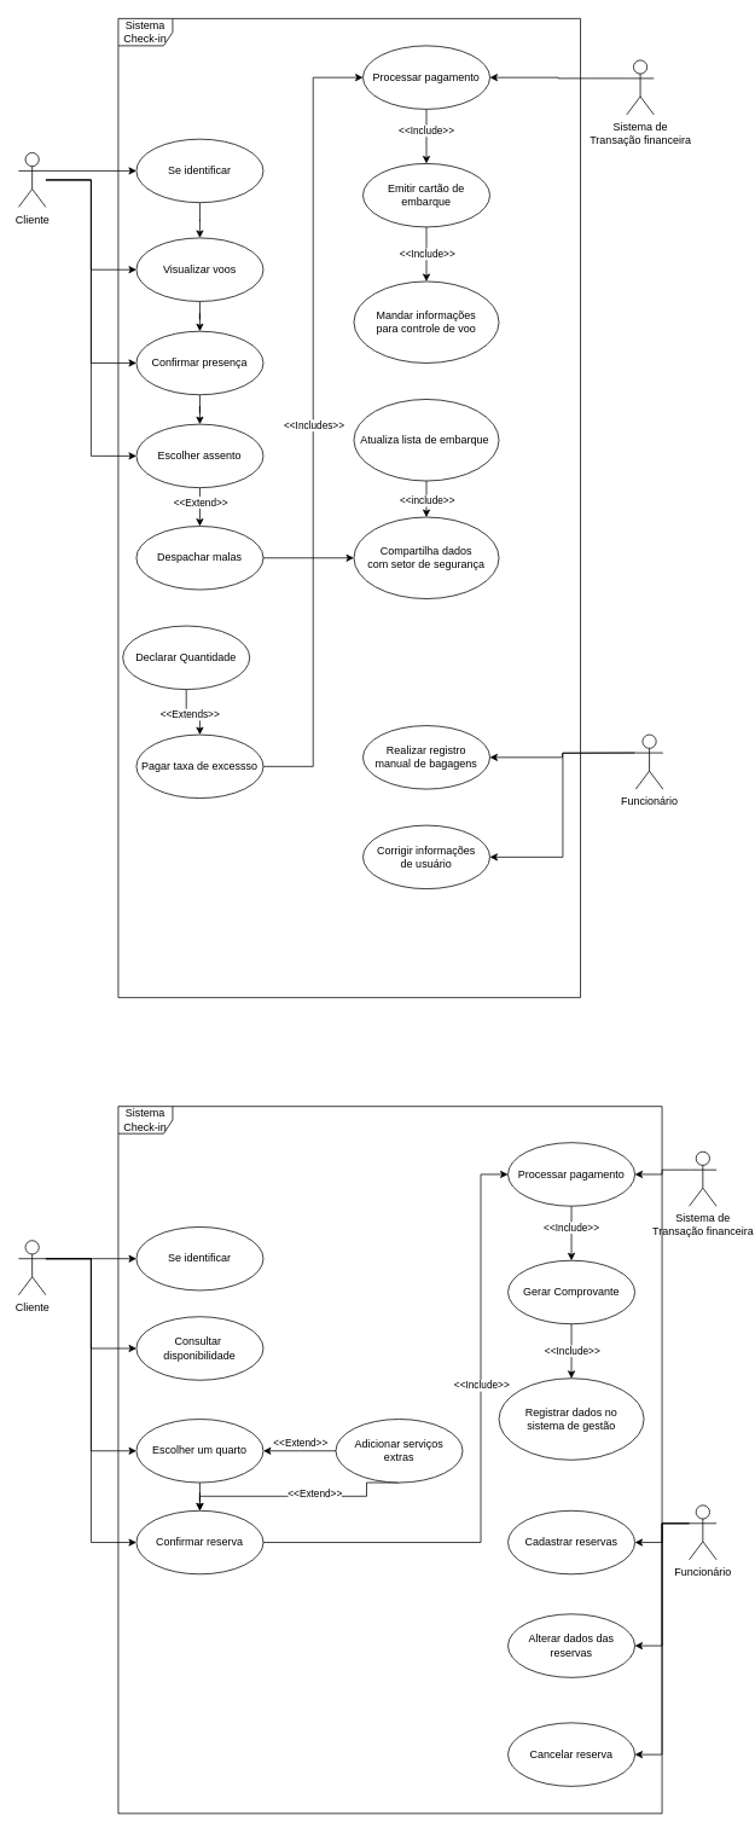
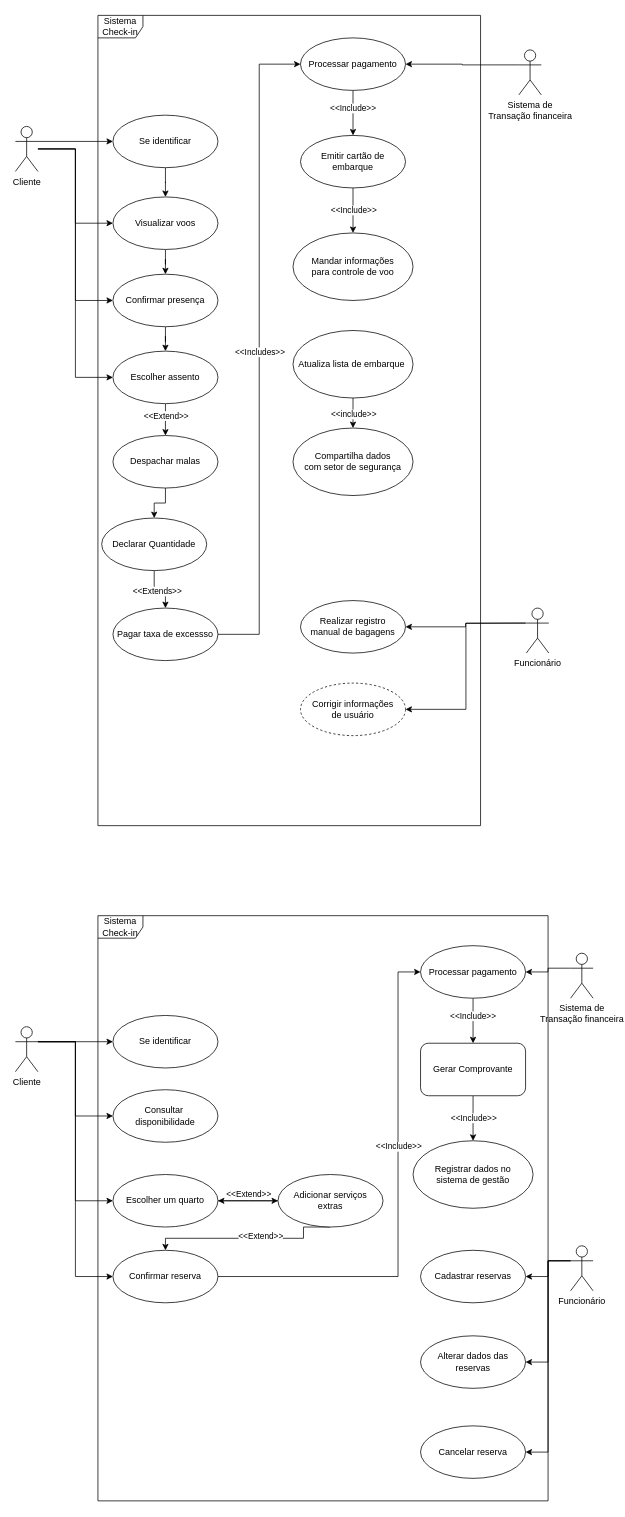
  <mxCell id="0" />
  <mxCell id="1" parent="0" />
  <mxCell id="2" style="edgeStyle=orthogonalEdgeStyle;rounded=0;orthogonalLoop=1;jettySize=auto;html=1;exitX=1;exitY=0.333;exitDx=0;exitDy=0;exitPerimeter=0;entryX=0;entryY=0.5;entryDx=0;entryDy=0;" edge="1" parent="1" source="6" target="17"><mxGeometry relative="1" as="geometry" /></mxCell>
  <mxCell id="3" style="edgeStyle=orthogonalEdgeStyle;rounded=0;orthogonalLoop=1;jettySize=auto;html=1;entryX=0;entryY=0.5;entryDx=0;entryDy=0;" edge="1" parent="1" source="6" target="19"><mxGeometry relative="1" as="geometry" /></mxCell>
  <mxCell id="4" style="edgeStyle=orthogonalEdgeStyle;rounded=0;orthogonalLoop=1;jettySize=auto;html=1;entryX=0;entryY=0.5;entryDx=0;entryDy=0;" edge="1" parent="1" source="6" target="21"><mxGeometry relative="1" as="geometry" /></mxCell>
  <mxCell id="5" style="edgeStyle=orthogonalEdgeStyle;rounded=0;orthogonalLoop=1;jettySize=auto;html=1;entryX=0;entryY=0.5;entryDx=0;entryDy=0;" edge="1" parent="1" source="6" target="24"><mxGeometry relative="1" as="geometry" /></mxCell>
  <mxCell id="6" value="Cliente" style="shape=umlActor;verticalLabelPosition=bottom;verticalAlign=top;html=1;outlineConnect=0;" vertex="1" parent="1"><mxGeometry x="20" y="168" width="30" height="60" as="geometry" /></mxCell>
  <mxCell id="7" style="edgeStyle=orthogonalEdgeStyle;rounded=0;orthogonalLoop=1;jettySize=auto;html=1;entryX=1;entryY=0.5;entryDx=0;entryDy=0;" edge="1" parent="1" target="41"><mxGeometry relative="1" as="geometry"><mxPoint x="700" y="830" as="sourcePoint" /></mxGeometry></mxCell>
  <mxCell id="8" style="edgeStyle=orthogonalEdgeStyle;rounded=0;orthogonalLoop=1;jettySize=auto;html=1;exitX=0;exitY=0.333;exitDx=0;exitDy=0;exitPerimeter=0;entryX=1;entryY=0.5;entryDx=0;entryDy=0;" edge="1" parent="1" source="9" target="42"><mxGeometry relative="1" as="geometry" /></mxCell>
  <mxCell id="9" value="Funcionário" style="shape=umlActor;verticalLabelPosition=bottom;verticalAlign=top;html=1;outlineConnect=0;" vertex="1" parent="1"><mxGeometry x="701" y="810" width="30" height="60" as="geometry" /></mxCell>
  <mxCell id="10" style="edgeStyle=orthogonalEdgeStyle;rounded=0;orthogonalLoop=1;jettySize=auto;html=1;exitX=0;exitY=0.333;exitDx=0;exitDy=0;exitPerimeter=0;entryX=1;entryY=0.5;entryDx=0;entryDy=0;" edge="1" parent="1" source="11" target="15"><mxGeometry relative="1" as="geometry" /></mxCell>
  <mxCell id="11" value="Sistema de&lt;div&gt;Transação financeira&lt;/div&gt;" style="shape=umlActor;verticalLabelPosition=bottom;verticalAlign=top;html=1;outlineConnect=0;" vertex="1" parent="1"><mxGeometry x="691" y="66" width="30" height="60" as="geometry" /></mxCell>
  <mxCell id="12" value="Sistema&lt;div&gt;Check-in&lt;/div&gt;" style="shape=umlFrame;whiteSpace=wrap;html=1;pointerEvents=0;" vertex="1" parent="1"><mxGeometry x="130" y="20" width="510" height="1080" as="geometry" /></mxCell>
  <mxCell id="13" value="" style="edgeStyle=orthogonalEdgeStyle;rounded=0;orthogonalLoop=1;jettySize=auto;html=1;" edge="1" parent="1" source="15" target="35"><mxGeometry relative="1" as="geometry" /></mxCell>
  <mxCell id="14" value="&amp;lt;&amp;lt;Include&amp;gt;&amp;gt;" style="edgeLabel;html=1;align=center;verticalAlign=middle;resizable=0;points=[];" connectable="0" vertex="1" parent="13"><mxGeometry x="0.119" y="1" relative="1" as="geometry"><mxPoint x="-2" y="-11" as="offset" /></mxGeometry></mxCell>
  <mxCell id="15" value="Processar pagamento" style="ellipse;whiteSpace=wrap;html=1;" vertex="1" parent="1"><mxGeometry x="400" y="50" width="140" height="70" as="geometry" /></mxCell>
  <mxCell id="16" value="" style="edgeStyle=orthogonalEdgeStyle;rounded=0;orthogonalLoop=1;jettySize=auto;html=1;" edge="1" parent="1" source="17" target="19"><mxGeometry relative="1" as="geometry" /></mxCell>
  <mxCell id="17" value="Se identificar" style="ellipse;whiteSpace=wrap;html=1;" vertex="1" parent="1"><mxGeometry x="150" y="153" width="140" height="70" as="geometry" /></mxCell>
  <mxCell id="18" value="" style="edgeStyle=orthogonalEdgeStyle;rounded=0;orthogonalLoop=1;jettySize=auto;html=1;" edge="1" parent="1" source="19" target="21"><mxGeometry relative="1" as="geometry" /></mxCell>
  <mxCell id="19" value="Visualizar voos" style="ellipse;whiteSpace=wrap;html=1;" vertex="1" parent="1"><mxGeometry x="150" y="262" width="140" height="70" as="geometry" /></mxCell>
  <mxCell id="20" value="" style="edgeStyle=orthogonalEdgeStyle;rounded=0;orthogonalLoop=1;jettySize=auto;html=1;" edge="1" parent="1" source="21" target="24"><mxGeometry relative="1" as="geometry" /></mxCell>
  <mxCell id="21" value="Confirmar presença" style="ellipse;whiteSpace=wrap;html=1;" vertex="1" parent="1"><mxGeometry x="150" y="365" width="140" height="70" as="geometry" /></mxCell>
  <mxCell id="22" value="" style="edgeStyle=orthogonalEdgeStyle;rounded=0;orthogonalLoop=1;jettySize=auto;html=1;entryX=0.5;entryY=0;entryDx=0;entryDy=0;" edge="1" parent="1" source="24" target="26"><mxGeometry relative="1" as="geometry"><mxPoint x="480" y="425" as="targetPoint" /></mxGeometry></mxCell>
  <mxCell id="23" value="&amp;lt;&amp;lt;Extend&amp;gt;&amp;gt;" style="edgeLabel;html=1;align=center;verticalAlign=middle;resizable=0;points=[];" connectable="0" vertex="1" parent="22"><mxGeometry x="0.204" y="1" relative="1" as="geometry"><mxPoint x="-1" y="-10" as="offset" /></mxGeometry></mxCell>
  <mxCell id="24" value="Escolher assento" style="ellipse;whiteSpace=wrap;html=1;" vertex="1" parent="1"><mxGeometry x="150" y="467.52" width="140" height="70" as="geometry" /></mxCell>
- <mxCell id="25" value="" style="edgeStyle=orthogonalEdgeStyle;rounded=0;orthogonalLoop=1;jettySize=auto;html=1;" edge="1" parent="1" source="26" target="40"><mxGeometry relative="1" as="geometry" /></mxCell>
+ <mxCell id="25" value="" style="edgeStyle=orthogonalEdgeStyle;rounded=0;orthogonalLoop=1;jettySize=auto;html=1;" edge="1" parent="1" source="26" target="29"><mxGeometry relative="1" as="geometry" /></mxCell>
  <mxCell id="26" value="Despachar malas" style="ellipse;whiteSpace=wrap;html=1;" vertex="1" parent="1"><mxGeometry x="150" y="580" width="140" height="70" as="geometry" /></mxCell>
  <mxCell id="27" value="" style="edgeStyle=orthogonalEdgeStyle;rounded=0;orthogonalLoop=1;jettySize=auto;html=1;" edge="1" parent="1" source="29" target="32"><mxGeometry relative="1" as="geometry" /></mxCell>
  <mxCell id="28" value="&amp;lt;&amp;lt;Extends&amp;gt;&amp;gt;" style="edgeLabel;html=1;align=center;verticalAlign=middle;resizable=0;points=[];" connectable="0" vertex="1" parent="27"><mxGeometry x="-0.124" y="-2" relative="1" as="geometry"><mxPoint as="offset" /></mxGeometry></mxCell>
  <mxCell id="29" value="Declarar Quantidade" style="ellipse;whiteSpace=wrap;html=1;" vertex="1" parent="1"><mxGeometry x="135" y="690" width="140" height="70" as="geometry" /></mxCell>
  <mxCell id="30" style="edgeStyle=orthogonalEdgeStyle;rounded=0;orthogonalLoop=1;jettySize=auto;html=1;exitX=1;exitY=0.5;exitDx=0;exitDy=0;entryX=0;entryY=0.5;entryDx=0;entryDy=0;" edge="1" parent="1" source="32" target="15"><mxGeometry relative="1" as="geometry" /></mxCell>
  <mxCell id="31" value="&amp;lt;&amp;lt;Includes&amp;gt;&amp;gt;" style="edgeLabel;html=1;align=center;verticalAlign=middle;resizable=0;points=[];" connectable="0" vertex="1" parent="30"><mxGeometry x="-0.006" relative="1" as="geometry"><mxPoint as="offset" /></mxGeometry></mxCell>
  <mxCell id="32" value="Pagar taxa de excessso" style="ellipse;whiteSpace=wrap;html=1;" vertex="1" parent="1"><mxGeometry x="150" y="810" width="140" height="70" as="geometry" /></mxCell>
  <mxCell id="33" value="" style="edgeStyle=orthogonalEdgeStyle;rounded=0;orthogonalLoop=1;jettySize=auto;html=1;" edge="1" parent="1" source="35" target="36"><mxGeometry relative="1" as="geometry"><Array as="points"><mxPoint x="470" y="270" /><mxPoint x="470" y="270" /></Array></mxGeometry></mxCell>
  <mxCell id="34" value="&amp;lt;&amp;lt;Include&amp;gt;&amp;gt;" style="edgeLabel;html=1;align=center;verticalAlign=middle;resizable=0;points=[];" connectable="0" vertex="1" parent="33"><mxGeometry x="-0.029" relative="1" as="geometry"><mxPoint as="offset" /></mxGeometry></mxCell>
  <mxCell id="35" value="Emitir cartão de embarque" style="ellipse;whiteSpace=wrap;html=1;" vertex="1" parent="1"><mxGeometry x="400" y="180" width="140" height="70" as="geometry" /></mxCell>
  <mxCell id="36" value="Mandar informações&lt;div&gt;para controle de voo&lt;/div&gt;" style="ellipse;whiteSpace=wrap;html=1;" vertex="1" parent="1"><mxGeometry x="390" y="310" width="160" height="90" as="geometry" /></mxCell>
  <mxCell id="37" value="" style="edgeStyle=orthogonalEdgeStyle;rounded=0;orthogonalLoop=1;jettySize=auto;html=1;" edge="1" parent="1" source="39" target="40"><mxGeometry relative="1" as="geometry" /></mxCell>
  <mxCell id="38" value="&amp;lt;&amp;lt;include&amp;gt;&amp;gt;" style="edgeLabel;html=1;align=center;verticalAlign=middle;resizable=0;points=[];" connectable="0" vertex="1" parent="37"><mxGeometry x="0.065" relative="1" as="geometry"><mxPoint as="offset" /></mxGeometry></mxCell>
  <mxCell id="39" value="Atualiza lista de embarque&amp;nbsp;" style="ellipse;whiteSpace=wrap;html=1;" vertex="1" parent="1"><mxGeometry x="390" y="440" width="160" height="90" as="geometry" /></mxCell>
  <mxCell id="40" value="Compartilha dados&lt;div&gt;com setor de segurança&lt;/div&gt;" style="ellipse;whiteSpace=wrap;html=1;" vertex="1" parent="1"><mxGeometry x="390" y="570" width="160" height="90" as="geometry" /></mxCell>
  <mxCell id="41" value="Realizar registro&lt;div&gt;manual de bagagens&lt;/div&gt;" style="ellipse;whiteSpace=wrap;html=1;" vertex="1" parent="1"><mxGeometry x="400" y="800" width="140" height="70" as="geometry" /></mxCell>
- <mxCell id="42" value="Corrigir informações&lt;div&gt;de usuário&lt;/div&gt;" style="ellipse;whiteSpace=wrap;html=1;" vertex="1" parent="1"><mxGeometry x="400" y="910" width="140" height="70" as="geometry" /></mxCell>
+ <mxCell id="42" value="Corrigir informações&lt;div&gt;de usuário&lt;/div&gt;" style="ellipse;whiteSpace=wrap;html=1;dashed=1;" vertex="1" parent="1"><mxGeometry x="400" y="910" width="140" height="70" as="geometry" /></mxCell>
  <mxCell id="43" style="edgeStyle=orthogonalEdgeStyle;rounded=0;orthogonalLoop=1;jettySize=auto;html=1;exitX=1;exitY=0.333;exitDx=0;exitDy=0;exitPerimeter=0;entryX=0;entryY=0.5;entryDx=0;entryDy=0;" edge="1" parent="1" source="47" target="58"><mxGeometry relative="1" as="geometry" /></mxCell>
  <mxCell id="44" style="edgeStyle=orthogonalEdgeStyle;rounded=0;orthogonalLoop=1;jettySize=auto;html=1;exitX=1;exitY=0.333;exitDx=0;exitDy=0;exitPerimeter=0;entryX=0;entryY=0.5;entryDx=0;entryDy=0;" edge="1" parent="1" source="47" target="59"><mxGeometry relative="1" as="geometry" /></mxCell>
  <mxCell id="45" style="edgeStyle=orthogonalEdgeStyle;rounded=0;orthogonalLoop=1;jettySize=auto;html=1;exitX=1;exitY=0.333;exitDx=0;exitDy=0;exitPerimeter=0;entryX=0;entryY=0.5;entryDx=0;entryDy=0;" edge="1" parent="1" source="47" target="61"><mxGeometry relative="1" as="geometry" /></mxCell>
  <mxCell id="46" style="edgeStyle=orthogonalEdgeStyle;rounded=0;orthogonalLoop=1;jettySize=auto;html=1;exitX=1;exitY=0.333;exitDx=0;exitDy=0;exitPerimeter=0;entryX=0;entryY=0.5;entryDx=0;entryDy=0;" edge="1" parent="1" source="47" target="67"><mxGeometry relative="1" as="geometry" /></mxCell>
  <mxCell id="47" value="Cliente" style="shape=umlActor;verticalLabelPosition=bottom;verticalAlign=top;html=1;outlineConnect=0;" vertex="1" parent="1"><mxGeometry x="20" y="1368" width="30" height="60" as="geometry" /></mxCell>
  <mxCell id="48" style="edgeStyle=orthogonalEdgeStyle;rounded=0;orthogonalLoop=1;jettySize=auto;html=1;exitX=0;exitY=0.333;exitDx=0;exitDy=0;exitPerimeter=0;entryX=1;entryY=0.5;entryDx=0;entryDy=0;" edge="1" parent="1" source="51" target="75"><mxGeometry relative="1" as="geometry" /></mxCell>
  <mxCell id="49" style="edgeStyle=orthogonalEdgeStyle;rounded=0;orthogonalLoop=1;jettySize=auto;html=1;exitX=0;exitY=0.333;exitDx=0;exitDy=0;exitPerimeter=0;entryX=1;entryY=0.5;entryDx=0;entryDy=0;" edge="1" parent="1" source="51" target="76"><mxGeometry relative="1" as="geometry" /></mxCell>
  <mxCell id="50" style="edgeStyle=orthogonalEdgeStyle;rounded=0;orthogonalLoop=1;jettySize=auto;html=1;exitX=0;exitY=0.333;exitDx=0;exitDy=0;exitPerimeter=0;entryX=1;entryY=0.5;entryDx=0;entryDy=0;" edge="1" parent="1" source="51" target="74"><mxGeometry relative="1" as="geometry" /></mxCell>
  <mxCell id="51" value="Funcionário" style="shape=umlActor;verticalLabelPosition=bottom;verticalAlign=top;html=1;outlineConnect=0;" vertex="1" parent="1"><mxGeometry x="760" y="1660" width="30" height="60" as="geometry" /></mxCell>
  <mxCell id="52" style="edgeStyle=orthogonalEdgeStyle;rounded=0;orthogonalLoop=1;jettySize=auto;html=1;exitX=0;exitY=0.333;exitDx=0;exitDy=0;exitPerimeter=0;entryX=1;entryY=0.5;entryDx=0;entryDy=0;" edge="1" parent="1" source="53" target="57"><mxGeometry relative="1" as="geometry" /></mxCell>
  <mxCell id="53" value="Sistema de&lt;div&gt;Transação financeira&lt;/div&gt;" style="shape=umlActor;verticalLabelPosition=bottom;verticalAlign=top;html=1;outlineConnect=0;" vertex="1" parent="1"><mxGeometry x="760" y="1270" width="30" height="60" as="geometry" /></mxCell>
  <mxCell id="54" value="Sistema&lt;div&gt;Check-in&lt;/div&gt;" style="shape=umlFrame;whiteSpace=wrap;html=1;pointerEvents=0;" vertex="1" parent="1"><mxGeometry x="130" y="1220" width="600" height="780" as="geometry" /></mxCell>
  <mxCell id="55" value="" style="edgeStyle=orthogonalEdgeStyle;rounded=0;orthogonalLoop=1;jettySize=auto;html=1;" edge="1" parent="1" source="57" target="72"><mxGeometry relative="1" as="geometry" /></mxCell>
  <mxCell id="56" value="&amp;lt;&amp;lt;Include&amp;gt;&amp;gt;" style="edgeLabel;html=1;align=center;verticalAlign=middle;resizable=0;points=[];" connectable="0" vertex="1" parent="55"><mxGeometry x="0.119" y="1" relative="1" as="geometry"><mxPoint x="-2" y="-11" as="offset" /></mxGeometry></mxCell>
  <mxCell id="57" value="Processar pagamento" style="ellipse;whiteSpace=wrap;html=1;" vertex="1" parent="1"><mxGeometry x="560" y="1260" width="140" height="70" as="geometry" /></mxCell>
  <mxCell id="58" value="Se identificar" style="ellipse;whiteSpace=wrap;html=1;" vertex="1" parent="1"><mxGeometry x="150" y="1353" width="140" height="70" as="geometry" /></mxCell>
  <mxCell id="59" value="Consultar&amp;nbsp;&lt;div&gt;disponibilidade&lt;/div&gt;" style="ellipse;whiteSpace=wrap;html=1;" vertex="1" parent="1"><mxGeometry x="150" y="1452" width="140" height="70" as="geometry" /></mxCell>
- <mxCell id="60" value="" style="edgeStyle=orthogonalEdgeStyle;rounded=0;orthogonalLoop=1;jettySize=auto;html=1;" edge="1" parent="1" source="61" target="67"><mxGeometry relative="1" as="geometry" /></mxCell>
+ <mxCell id="60" value="" style="edgeStyle=orthogonalEdgeStyle;rounded=0;orthogonalLoop=1;jettySize=auto;html=1;" edge="1" parent="1" source="61" target="66"><mxGeometry relative="1" as="geometry" /></mxCell>
  <mxCell id="61" value="Escolher um quarto" style="ellipse;whiteSpace=wrap;html=1;" vertex="1" parent="1"><mxGeometry x="150" y="1565" width="140" height="70" as="geometry" /></mxCell>
  <mxCell id="62" value="" style="edgeStyle=orthogonalEdgeStyle;rounded=0;orthogonalLoop=1;jettySize=auto;html=1;" edge="1" parent="1" source="66"><mxGeometry relative="1" as="geometry"><mxPoint x="290" y="1600" as="targetPoint" /></mxGeometry></mxCell>
  <mxCell id="63" value="&amp;lt;&amp;lt;Extend&amp;gt;&amp;gt;" style="edgeLabel;html=1;align=center;verticalAlign=middle;resizable=0;points=[];" connectable="0" vertex="1" parent="62"><mxGeometry x="0.204" y="1" relative="1" as="geometry"><mxPoint x="8" y="-10" as="offset" /></mxGeometry></mxCell>
  <mxCell id="64" style="edgeStyle=orthogonalEdgeStyle;rounded=0;orthogonalLoop=1;jettySize=auto;html=1;exitX=0.5;exitY=1;exitDx=0;exitDy=0;entryX=0.5;entryY=0;entryDx=0;entryDy=0;" edge="1" parent="1" source="66" target="67"><mxGeometry relative="1" as="geometry"><Array as="points"><mxPoint x="404" y="1650" /><mxPoint x="220" y="1650" /></Array></mxGeometry></mxCell>
  <mxCell id="65" value="&amp;lt;&amp;lt;Extend&amp;gt;&amp;gt;" style="edgeLabel;html=1;align=center;verticalAlign=middle;resizable=0;points=[];" connectable="0" vertex="1" parent="64"><mxGeometry x="-0.453" y="-3" relative="1" as="geometry"><mxPoint x="-40" as="offset" /></mxGeometry></mxCell>
  <mxCell id="66" value="Adicionar serviços&lt;div&gt;extras&lt;/div&gt;" style="ellipse;whiteSpace=wrap;html=1;" vertex="1" parent="1"><mxGeometry x="370" y="1565" width="140" height="70" as="geometry" /></mxCell>
  <mxCell id="67" value="Confirmar reserva" style="ellipse;whiteSpace=wrap;html=1;" vertex="1" parent="1"><mxGeometry x="150" y="1666" width="140" height="70" as="geometry" /></mxCell>
  <mxCell id="68" style="edgeStyle=orthogonalEdgeStyle;rounded=0;orthogonalLoop=1;jettySize=auto;html=1;exitX=1;exitY=0.5;exitDx=0;exitDy=0;entryX=0;entryY=0.5;entryDx=0;entryDy=0;" edge="1" parent="1" source="67" target="57"><mxGeometry relative="1" as="geometry"><mxPoint x="290" y="1820" as="sourcePoint" /><mxPoint x="560" y="1300" as="targetPoint" /><Array as="points"><mxPoint x="530" y="1701" /><mxPoint x="530" y="1295" /></Array></mxGeometry></mxCell>
  <mxCell id="69" value="&amp;lt;&amp;lt;Include&amp;gt;&amp;gt;" style="edgeLabel;html=1;align=center;verticalAlign=middle;resizable=0;points=[];" connectable="0" vertex="1" parent="68"><mxGeometry x="-0.006" relative="1" as="geometry"><mxPoint y="-78" as="offset" /></mxGeometry></mxCell>
  <mxCell id="70" value="" style="edgeStyle=orthogonalEdgeStyle;rounded=0;orthogonalLoop=1;jettySize=auto;html=1;" edge="1" parent="1" source="72" target="73"><mxGeometry relative="1" as="geometry"><Array as="points"><mxPoint x="630" y="1480" /><mxPoint x="630" y="1480" /></Array></mxGeometry></mxCell>
  <mxCell id="71" value="&amp;lt;&amp;lt;Include&amp;gt;&amp;gt;" style="edgeLabel;html=1;align=center;verticalAlign=middle;resizable=0;points=[];" connectable="0" vertex="1" parent="70"><mxGeometry x="-0.029" relative="1" as="geometry"><mxPoint as="offset" /></mxGeometry></mxCell>
- <mxCell id="72" value="Gerar Comprovante" style="ellipse;whiteSpace=wrap;html=1;" vertex="1" parent="1"><mxGeometry x="560" y="1390" width="140" height="70" as="geometry" /></mxCell>
+ <mxCell id="72" value="Gerar Comprovante" style="whiteSpace=wrap;html=1;rounded=1;" vertex="1" parent="1"><mxGeometry x="560" y="1390" width="140" height="70" as="geometry" /></mxCell>
  <mxCell id="73" value="Registrar dados no&lt;div&gt;sistema de gestão&lt;/div&gt;" style="ellipse;whiteSpace=wrap;html=1;" vertex="1" parent="1"><mxGeometry x="550" y="1520" width="160" height="90" as="geometry" /></mxCell>
  <mxCell id="74" value="Cadastrar reservas" style="ellipse;whiteSpace=wrap;html=1;" vertex="1" parent="1"><mxGeometry x="560" y="1666" width="140" height="70" as="geometry" /></mxCell>
  <mxCell id="75" value="Alterar dados das reservas" style="ellipse;whiteSpace=wrap;html=1;" vertex="1" parent="1"><mxGeometry x="560" y="1780" width="140" height="70" as="geometry" /></mxCell>
  <mxCell id="76" value="Cancelar reserva" style="ellipse;whiteSpace=wrap;html=1;" vertex="1" parent="1"><mxGeometry x="560" y="1900" width="140" height="70" as="geometry" /></mxCell>
